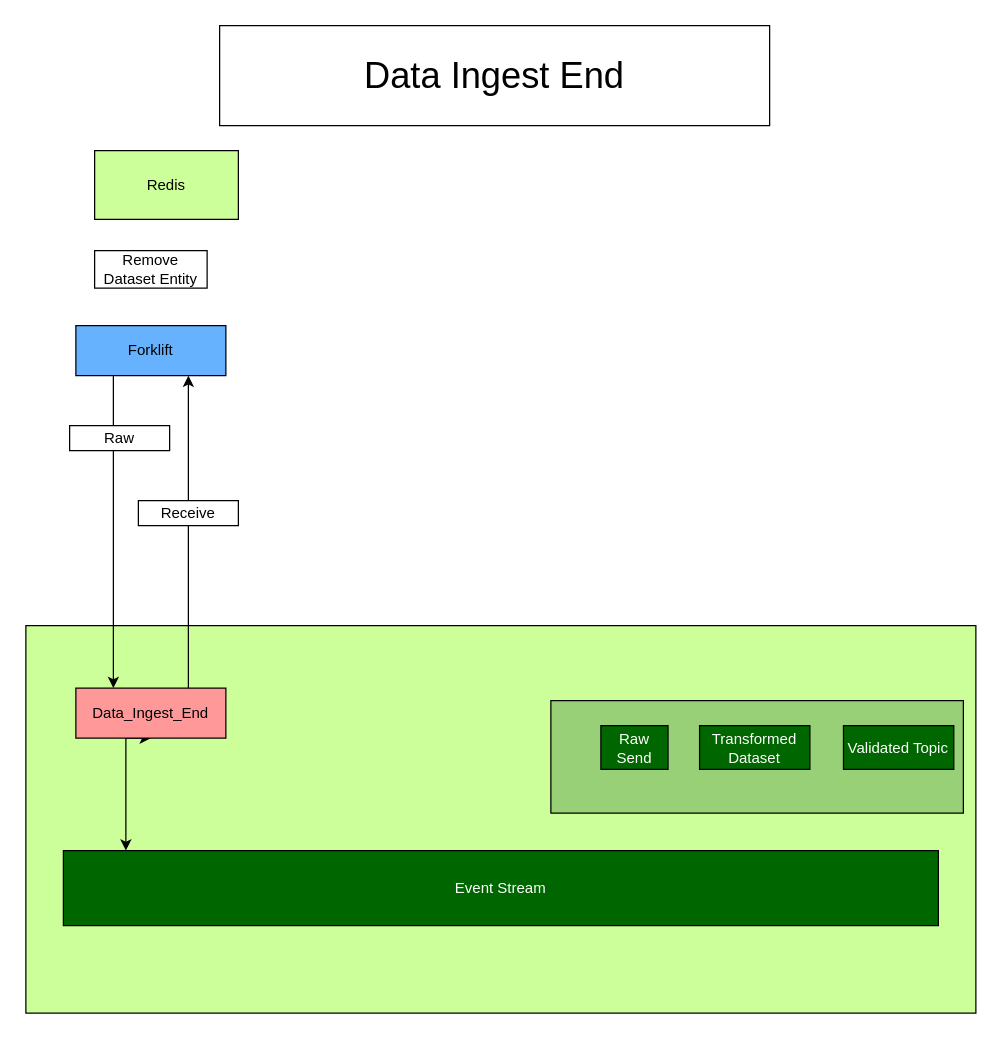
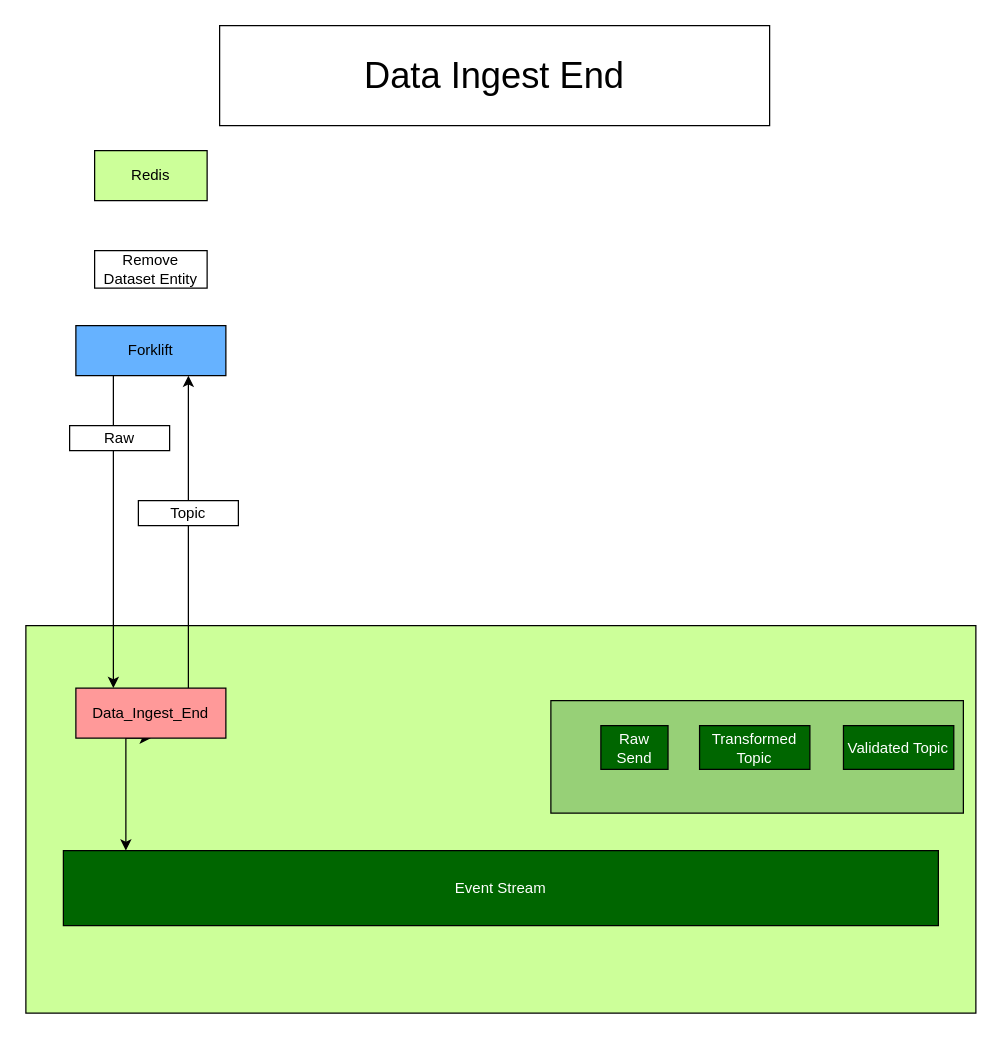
  <mxCell id="0" />
  <mxCell id="1" parent="0" />
  <mxCell id="2" value="" style="rounded=0;whiteSpace=wrap;html=1;fillColor=#CCFF99;" parent="1" vertex="1"><mxGeometry x="20" y="500" width="760" height="310" as="geometry" /></mxCell>
  <mxCell id="3" value="&lt;font color=&quot;#ffffff&quot;&gt;Event Stream&lt;/font&gt;" style="rounded=0;whiteSpace=wrap;html=1;fillColor=#006600;" parent="1" vertex="1"><mxGeometry x="50" y="680" width="700" height="60" as="geometry" /></mxCell>
  <mxCell id="4" value="" style="group" parent="1" vertex="1" connectable="0"><mxGeometry x="440" y="560" width="330" height="95" as="geometry" /></mxCell>
  <mxCell id="5" value="" style="rounded=0;whiteSpace=wrap;html=1;fillColor=#97D077;" parent="4" vertex="1"><mxGeometry width="330" height="90" as="geometry" /></mxCell>
  <mxCell id="6" value="&lt;font color=&quot;#ffffff&quot;&gt;Raw Send&lt;/font&gt;" style="rounded=0;whiteSpace=wrap;html=1;fillColor=#006600;" parent="4" vertex="1"><mxGeometry x="39.999" y="20" width="53.721" height="35" as="geometry" /></mxCell>
- <mxCell id="7" value="&lt;font color=&quot;#ffffff&quot;&gt;Transformed Dataset&lt;/font&gt;" style="rounded=0;whiteSpace=wrap;html=1;fillColor=#006600;" parent="4" vertex="1"><mxGeometry x="118.953" y="20" width="88.256" height="35" as="geometry" /></mxCell>
+ <mxCell id="7" value="&lt;font color=&quot;#ffffff&quot;&gt;Transformed Topic&lt;/font&gt;" style="rounded=0;whiteSpace=wrap;html=1;fillColor=#006600;" parent="4" vertex="1"><mxGeometry x="118.953" y="20" width="88.256" height="35" as="geometry" /></mxCell>
  <mxCell id="8" value="&lt;font color=&quot;#ffffff&quot;&gt;Validated Topic&lt;/font&gt;" style="rounded=0;whiteSpace=wrap;html=1;fillColor=#006600;" parent="4" vertex="1"><mxGeometry x="234.07" y="20" width="88.256" height="35" as="geometry" /></mxCell>
  <mxCell id="9" style="edgeStyle=orthogonalEdgeStyle;rounded=0;orthogonalLoop=1;jettySize=auto;html=1;startArrow=classic;startFill=1;" parent="1" target="3" edge="1"><mxGeometry relative="1" as="geometry"><Array as="points"><mxPoint x="100" y="670" /><mxPoint x="100" y="670" /></Array><mxPoint x="120" y="590" as="sourcePoint" /></mxGeometry></mxCell>
  <mxCell id="10" value="Data Ingest End" style="rounded=0;whiteSpace=wrap;html=1;fontSize=29;" parent="1" vertex="1"><mxGeometry x="175" y="20" width="440" height="80" as="geometry" /></mxCell>
  <mxCell id="11" style="edgeStyle=orthogonalEdgeStyle;rounded=0;orthogonalLoop=1;jettySize=auto;html=1;entryX=0.75;entryY=1;entryDx=0;entryDy=0;" parent="1" source="12" target="14" edge="1"><mxGeometry relative="1" as="geometry"><Array as="points"><mxPoint x="150" y="480" /><mxPoint x="150" y="480" /></Array></mxGeometry></mxCell>
  <mxCell id="12" value="Data_Ingest_End" style="rounded=0;whiteSpace=wrap;html=1;fillColor=#FF9999;" parent="1" vertex="1"><mxGeometry x="60" y="550" width="120" height="40" as="geometry" /></mxCell>
  <mxCell id="13" style="edgeStyle=orthogonalEdgeStyle;rounded=0;orthogonalLoop=1;jettySize=auto;html=1;entryX=0.25;entryY=0;entryDx=0;entryDy=0;" edge="1" parent="1" source="14" target="12"><mxGeometry relative="1" as="geometry"><Array as="points"><mxPoint x="90" y="340" /><mxPoint x="90" y="340" /></Array></mxGeometry></mxCell>
  <mxCell id="14" value="Forklift" style="rounded=0;whiteSpace=wrap;html=1;fillColor=#66B2FF;movable=1;resizable=1;rotatable=1;deletable=1;editable=1;locked=0;connectable=1;" parent="1" vertex="1"><mxGeometry x="60" y="260" width="120" height="40" as="geometry" /></mxCell>
- <mxCell id="15" value="Receive" style="rounded=0;whiteSpace=wrap;html=1;" parent="1" vertex="1"><mxGeometry x="110" y="400" width="80" height="20" as="geometry" /></mxCell>
+ <mxCell id="15" value="Topic" style="rounded=0;whiteSpace=wrap;html=1;" parent="1" vertex="1"><mxGeometry x="110" y="400" width="80" height="20" as="geometry" /></mxCell>
  <mxCell id="16" value="Raw" style="rounded=0;whiteSpace=wrap;html=1;" parent="1" vertex="1"><mxGeometry x="55" y="340" width="80" height="20" as="geometry" /></mxCell>
- <mxCell id="17" value="Redis" style="rounded=0;whiteSpace=wrap;html=1;fillColor=#CCFF99;" vertex="1" parent="1"><mxGeometry x="75" y="120" width="115" height="55" as="geometry" /></mxCell>
+ <mxCell id="17" value="Redis" style="rounded=0;whiteSpace=wrap;html=1;fillColor=#CCFF99;" vertex="1" parent="1"><mxGeometry x="75" y="120" width="90" height="40" as="geometry" /></mxCell>
  <mxCell id="18" value="Remove Dataset Entity" style="rounded=0;whiteSpace=wrap;html=1;" vertex="1" parent="1"><mxGeometry x="75" y="200" width="90" height="30" as="geometry" /></mxCell>
